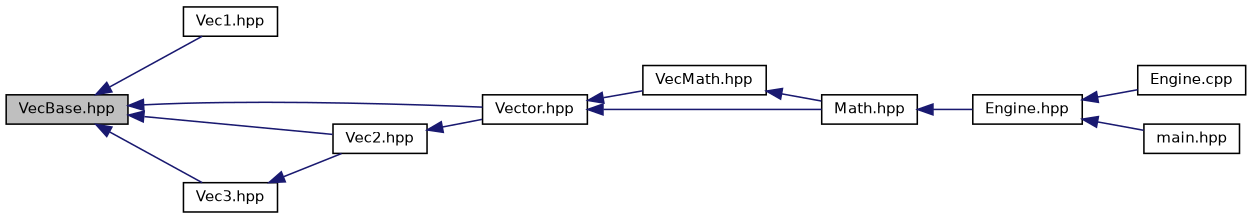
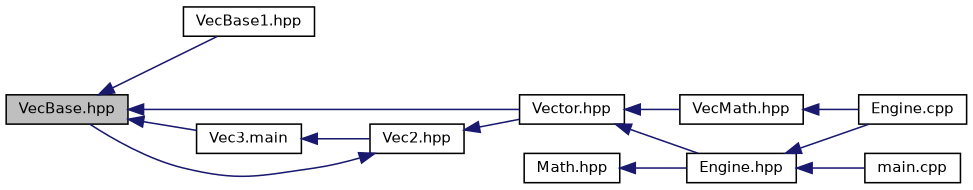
  digraph {
    rankdir=LR
    node [color=black fillcolor=white fontname=Helvetica fontsize=10 shape=record style=filled]
    edge [color=midnightblue dir=back fontname=Helvetica fontsize=10 labelfontname=Helvetica labelfontsize=10 style=solid]
    n1 [fillcolor=grey75 fontcolor=black height=0.2 label="VecBase.hpp" width=0.4]
-   n2 [height=0.2 label="Vec1.hpp" width=0.4]
+   n2 [height=0.2 label="VecBase1.hpp" width=0.4]
    n3 [height=0.2 label="Vector.hpp" width=0.4]
    n4 [height=0.2 label="Vec2.hpp" width=0.4]
-   n5 [height=0.2 label="Vec3.hpp" width=0.4]
+   n5 [height=0.2 label="Vec3.main" width=0.4]
    n6 [height=0.2 label="VecMath.hpp" width=0.4]
    n7 [height=0.2 label="Math.hpp" width=0.4]
    n8 [height=0.2 label="Engine.hpp" width=0.4]
    n9 [height=0.2 label="Engine.cpp" width=0.4]
-   n10 [height=0.2 label="main.hpp" width=0.4]
+   n10 [height=0.2 label="main.cpp" width=0.4]
    n1 -> n2
    n1 -> n3
-   n1 -> n4
+   n4 -> n1
    n1 -> n5
    n3 -> n6
-   n3 -> n7
+   n3 -> n8
    n4 -> n3
    n5 -> n4
-   n6 -> n7
+   n6 -> n9
    n7 -> n8
    n8 -> n9
    n8 -> n10
  }
